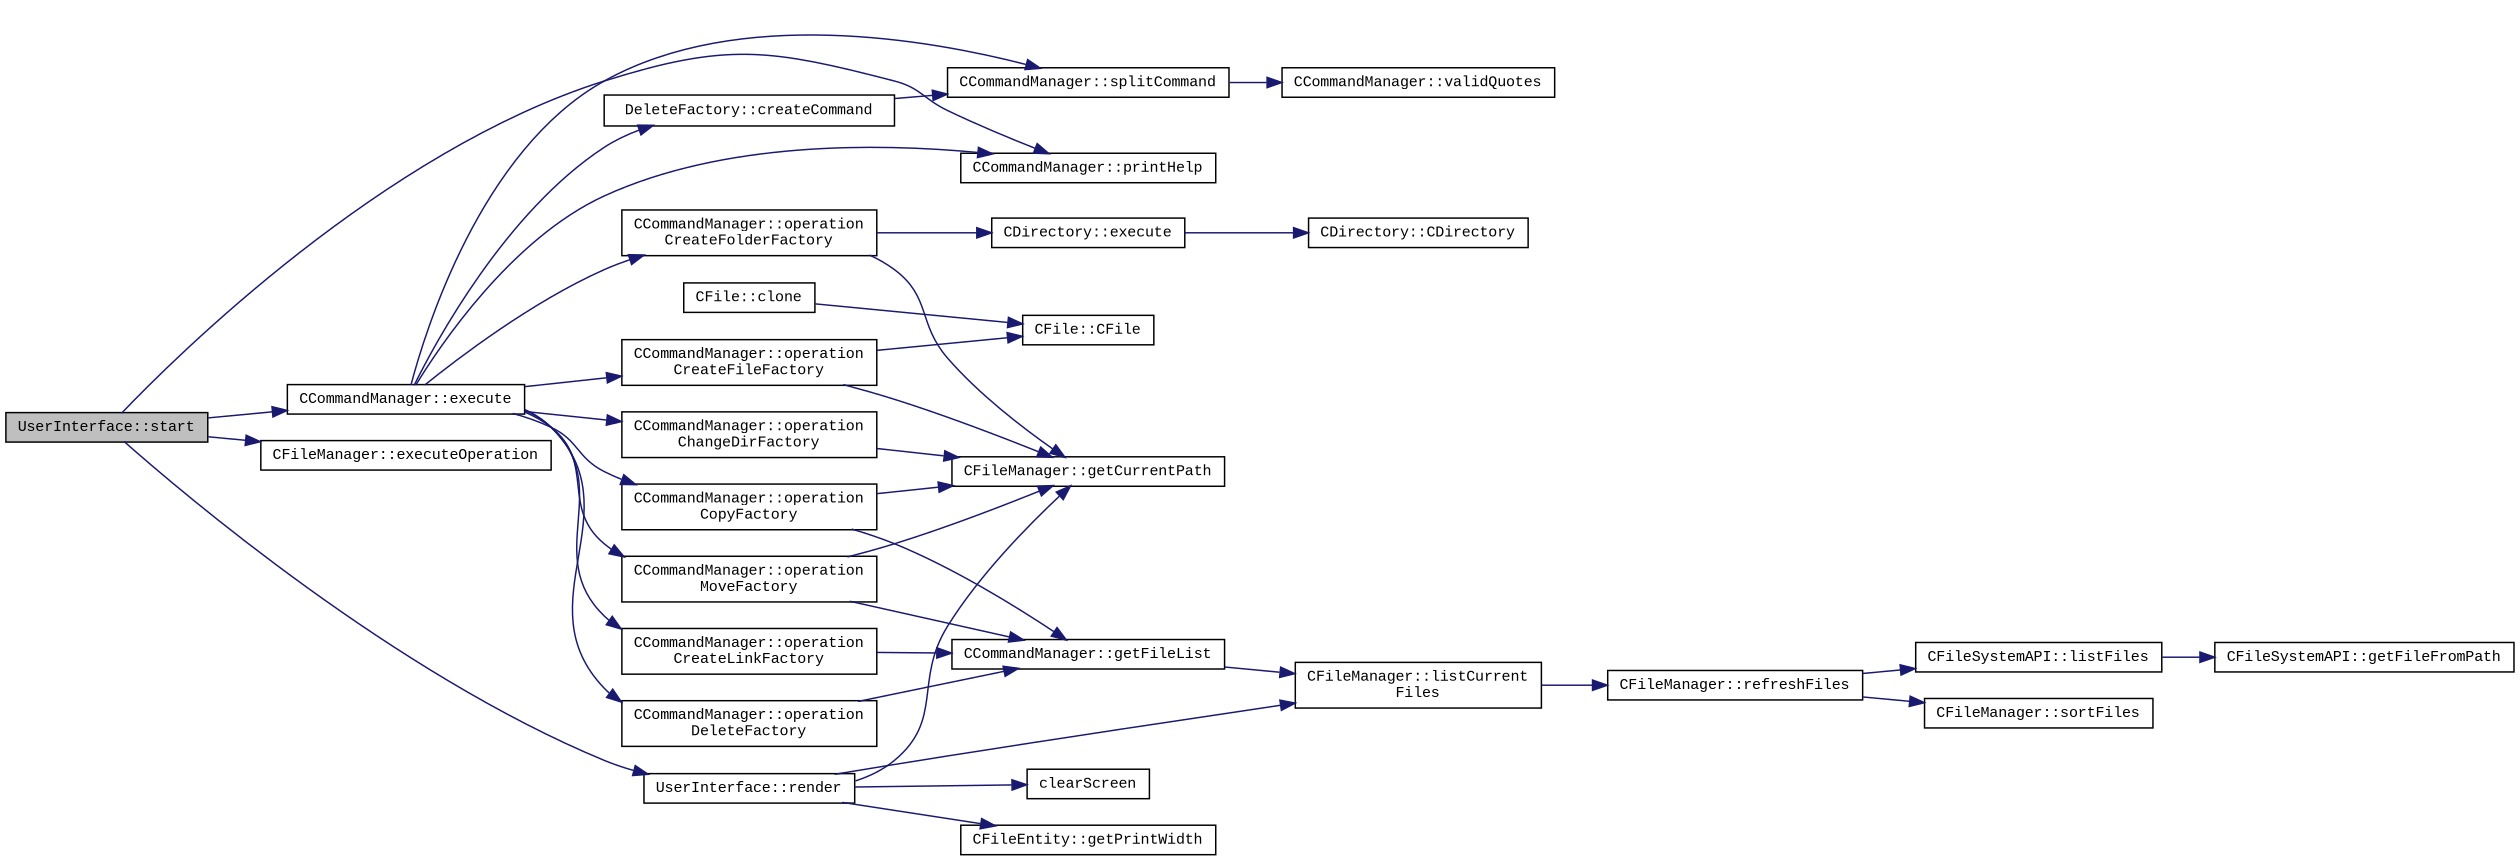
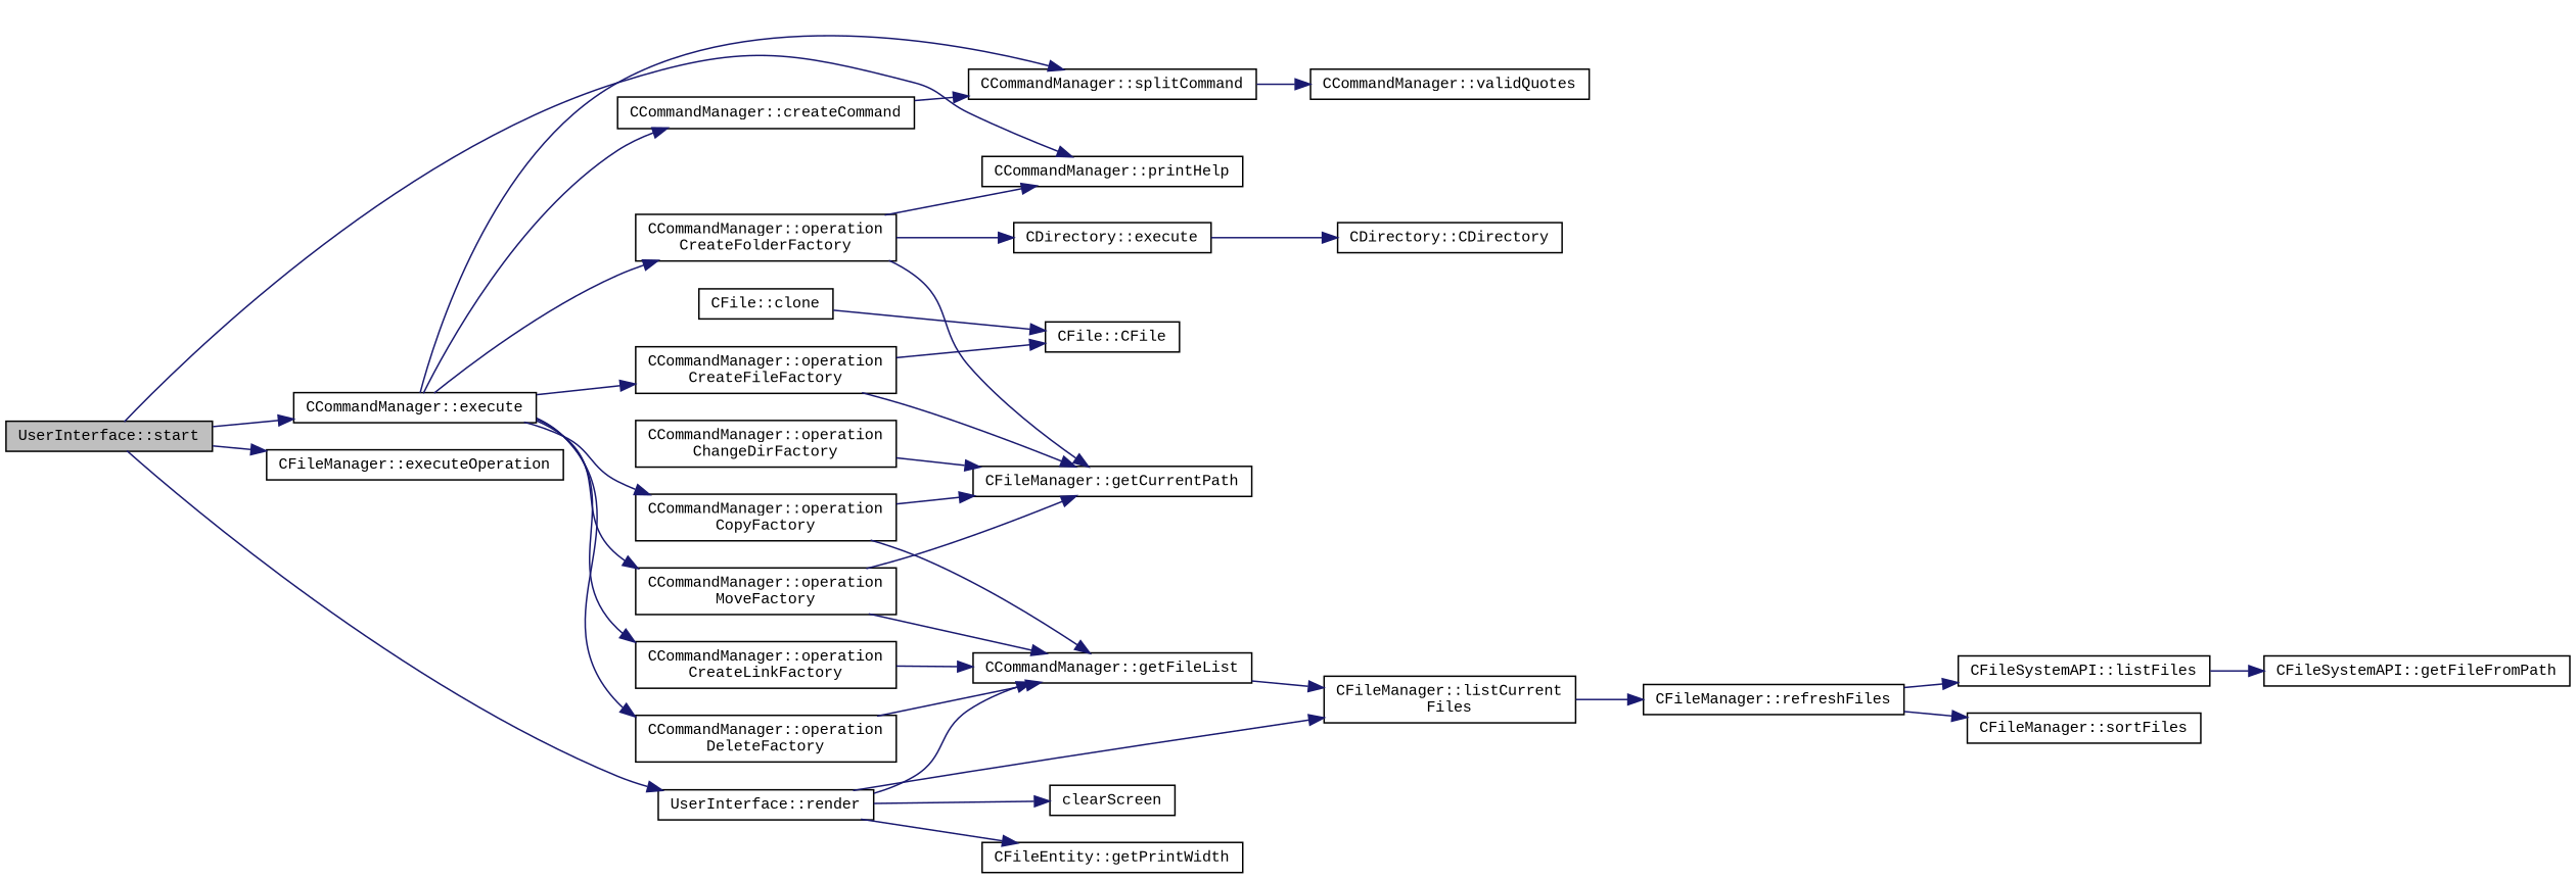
  digraph {
    fontname="Liberation Mono"
    rankdir=LR
    node [color=black fillcolor=white fontname="Liberation Mono" fontsize=10 shape=record style=filled]
    edge [color=midnightblue fontname="Liberation Mono" fontsize=10 labelfontname=Helvetica labelfontsize=10 style=solid]
    n1 [fillcolor=grey75 fontcolor=black height=0.2 label="UserInterface::start" width=0.4]
    n2 [height=0.2 label="CCommandManager::execute" width=0.4]
    n3 [height=0.2 label="CCommandManager::printHelp" width=0.4]
    n4 [height=0.2 label="CFileManager::executeOperation" width=0.4]
    n5 [height=0.2 label="UserInterface::render" width=0.4]
-   n6 [height=0.2 label="DeleteFactory::createCommand" width=0.4]
+   n6 [height=0.2 label="CCommandManager::createCommand" width=0.4]
    n7 [height=0.2 label="CCommandManager::splitCommand" width=0.4]
    n8 [height=0.2 label="CCommandManager::operation\lChangeDirFactory" width=0.4]
    n9 [height=0.2 label="CCommandManager::operation\lCopyFactory" width=0.4]
    n10 [height=0.2 label="CCommandManager::operation\lCreateFileFactory" width=0.4]
    n11 [height=0.2 label="CCommandManager::operation\lCreateFolderFactory" width=0.4]
    n12 [height=0.2 label="CCommandManager::operation\lCreateLinkFactory" width=0.4]
    n13 [height=0.2 label="CCommandManager::operation\lDeleteFactory" width=0.4]
    n14 [height=0.2 label="CCommandManager::operation\lMoveFactory" width=0.4]
    n15 [height=0.2 label="CFileManager::getCurrentPath" width=0.4]
    n16 [height=0.2 label="CFileManager::listCurrent\lFiles" width=0.4]
    n17 [height=0.2 label=clearScreen width=0.4]
    n18 [height=0.2 label="CFileEntity::getPrintWidth" width=0.4]
    n19 [height=0.2 label="CCommandManager::validQuotes" width=0.4]
    n20 [height=0.2 label="CCommandManager::getFileList" width=0.4]
    n21 [height=0.2 label="CFile::CFile" width=0.4]
    n22 [height=0.2 label="CDirectory::execute" width=0.4]
    n23 [height=0.2 label="CFileManager::refreshFiles" width=0.4]
    n24 [height=0.2 label="CFileSystemAPI::listFiles" width=0.4]
    n25 [height=0.2 label="CFileManager::sortFiles" width=0.4]
    n26 [height=0.2 label="CFileSystemAPI::getFileFromPath" width=0.4]
    n27 [height=0.2 label="CFile::clone" width=0.4]
    n28 [height=0.2 label="CDirectory::CDirectory" width=0.4]
    n1 -> n2
    n1 -> n3
    n1 -> n4
    n1 -> n5
-   n2 -> n3
+   n11 -> n3
    n2 -> n6
    n2 -> n7
-   n2 -> n8
    n2 -> n9
    n2 -> n10
    n2 -> n11
    n2 -> n12
    n2 -> n13
    n2 -> n14
-   n5 -> n15
+   n5 -> n20
    n5 -> n16
    n5 -> n17
    n5 -> n18
    n6 -> n7
    n7 -> n19
    n8 -> n15
    n9 -> n15
    n9 -> n20
    n10 -> n15
    n10 -> n21
    n11 -> n15
    n11 -> n22
    n12 -> n20
    n13 -> n20
    n14 -> n15
    n14 -> n20
    n16 -> n23
    n20 -> n16
    n22 -> n28
    n23 -> n24
    n23 -> n25
    n24 -> n26
    n27 -> n21
  }
